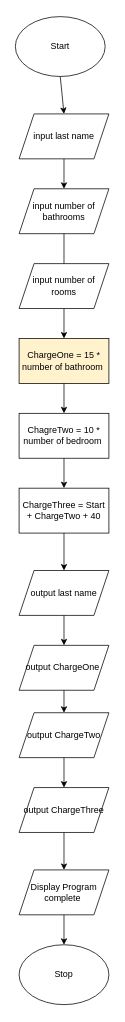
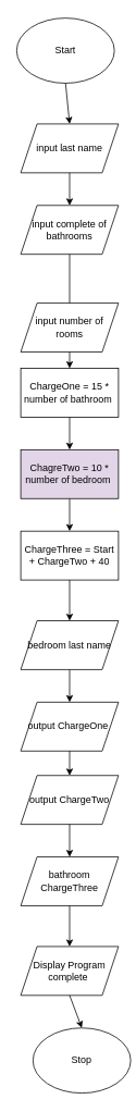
  <mxCell id="0" />
  <mxCell id="1" parent="0" />
  <mxCell id="2" value="Start" style="ellipse;whiteSpace=wrap;html=1;" vertex="1" parent="1"><mxGeometry x="20" y="20" width="120" height="80" as="geometry" /></mxCell>
  <mxCell id="3" value="" style="endArrow=classic;html=1;rounded=0;exitX=0.5;exitY=1;exitDx=0;exitDy=0;" edge="1" parent="1" source="2"><mxGeometry width="50" height="50" relative="1" as="geometry"><mxPoint x="55" y="260" as="sourcePoint" /><mxPoint x="85" y="150" as="targetPoint" /></mxGeometry></mxCell>
  <mxCell id="4" value="input last name" style="shape=parallelogram;perimeter=parallelogramPerimeter;whiteSpace=wrap;html=1;fixedSize=1;" vertex="1" parent="1"><mxGeometry x="25" y="150" width="120" height="60" as="geometry" /></mxCell>
  <mxCell id="5" value="" style="endArrow=classic;html=1;rounded=0;exitX=0.5;exitY=1;exitDx=0;exitDy=0;" edge="1" parent="1" source="4"><mxGeometry width="50" height="50" relative="1" as="geometry"><mxPoint x="55" y="260" as="sourcePoint" /><mxPoint x="85" y="250" as="targetPoint" /></mxGeometry></mxCell>
- <mxCell id="6" value="input number of bathrooms" style="shape=parallelogram;perimeter=parallelogramPerimeter;whiteSpace=wrap;html=1;fixedSize=1;" vertex="1" parent="1"><mxGeometry x="25" y="250" width="120" height="60" as="geometry" /></mxCell>
- <mxCell id="7" value="input number of rooms" style="shape=parallelogram;perimeter=parallelogramPerimeter;whiteSpace=wrap;html=1;fixedSize=1;" vertex="1" parent="1"><mxGeometry x="25" y="350" width="120" height="60" as="geometry" /></mxCell>
+ <mxCell id="6" value="input complete of bathrooms" style="shape=parallelogram;perimeter=parallelogramPerimeter;whiteSpace=wrap;html=1;fixedSize=1;" vertex="1" parent="1"><mxGeometry x="25" y="250" width="120" height="60" as="geometry" /></mxCell>
+ <mxCell id="7" value="input number of rooms" style="shape=parallelogram;perimeter=parallelogramPerimeter;whiteSpace=wrap;html=1;fixedSize=1;" vertex="1" parent="1"><mxGeometry x="25" y="370" width="120" height="60" as="geometry" /></mxCell>
  <mxCell id="8" value="" style="endArrow=none;html=1;rounded=0;exitX=0.5;exitY=1;exitDx=0;exitDy=0;entryX=0.5;entryY=0;entryDx=0;entryDy=0;" edge="1" parent="1" source="6" target="7"><mxGeometry width="50" height="50" relative="1" as="geometry"><mxPoint x="55" y="260" as="sourcePoint" /><mxPoint x="105" y="210" as="targetPoint" /></mxGeometry></mxCell>
  <mxCell id="9" value="" style="endArrow=classic;html=1;rounded=0;exitX=0.5;exitY=1;exitDx=0;exitDy=0;" edge="1" parent="1" source="7"><mxGeometry width="50" height="50" relative="1" as="geometry"><mxPoint x="55" y="260" as="sourcePoint" /><mxPoint x="85" y="450" as="targetPoint" /></mxGeometry></mxCell>
- <mxCell id="10" value="ChargeOne = 15 * number of bathroom&amp;nbsp;" style="rounded=0;whiteSpace=wrap;html=1;fillColor=#fff2cc;" vertex="1" parent="1"><mxGeometry x="25" y="450" width="120" height="60" as="geometry" /></mxCell>
+ <mxCell id="10" value="ChargeOne = 15 * number of bathroom&amp;nbsp;" style="rounded=0;whiteSpace=wrap;html=1;" vertex="1" parent="1"><mxGeometry x="25" y="450" width="120" height="60" as="geometry" /></mxCell>
  <mxCell id="11" value="" style="endArrow=classic;html=1;rounded=0;exitX=0.5;exitY=1;exitDx=0;exitDy=0;" edge="1" parent="1" source="10"><mxGeometry width="50" height="50" relative="1" as="geometry"><mxPoint x="55" y="370" as="sourcePoint" /><mxPoint x="85" y="550" as="targetPoint" /></mxGeometry></mxCell>
  <mxCell id="12" value="" style="endArrow=classic;html=1;rounded=0;exitX=0.5;exitY=1;exitDx=0;exitDy=0;" edge="1" parent="1" source="13"><mxGeometry width="50" height="50" relative="1" as="geometry"><mxPoint x="195" y="520" as="sourcePoint" /><mxPoint x="85" y="650" as="targetPoint" /></mxGeometry></mxCell>
- <mxCell id="13" value="ChagreTwo = 10 * number of bedroom&amp;nbsp;" style="rounded=0;whiteSpace=wrap;html=1;" vertex="1" parent="1"><mxGeometry x="25" y="550" width="120" height="60" as="geometry" /></mxCell>
+ <mxCell id="13" value="ChagreTwo = 10 * number of bedroom&amp;nbsp;" style="rounded=0;whiteSpace=wrap;html=1;fillColor=#e1d5e7;" vertex="1" parent="1"><mxGeometry x="25" y="550" width="120" height="60" as="geometry" /></mxCell>
  <mxCell id="14" value="ChargeThree = Start + ChargeTwo + 40" style="rounded=0;whiteSpace=wrap;html=1;" vertex="1" parent="1"><mxGeometry x="25" y="650" width="120" height="60" as="geometry" /></mxCell>
  <mxCell id="15" value="" style="endArrow=classic;html=1;rounded=0;exitX=0.5;exitY=1;exitDx=0;exitDy=0;" edge="1" parent="1" source="14"><mxGeometry width="50" height="50" relative="1" as="geometry"><mxPoint x="75" y="670" as="sourcePoint" /><mxPoint x="85" y="760" as="targetPoint" /></mxGeometry></mxCell>
- <mxCell id="16" value="output last name" style="shape=parallelogram;perimeter=parallelogramPerimeter;whiteSpace=wrap;html=1;fixedSize=1;" vertex="1" parent="1"><mxGeometry x="25" y="760" width="120" height="60" as="geometry" /></mxCell>
+ <mxCell id="16" value="bedroom last name" style="shape=parallelogram;perimeter=parallelogramPerimeter;whiteSpace=wrap;html=1;fixedSize=1;" vertex="1" parent="1"><mxGeometry x="25" y="760" width="120" height="60" as="geometry" /></mxCell>
  <mxCell id="17" value="" style="endArrow=classic;html=1;rounded=0;exitX=0.5;exitY=1;exitDx=0;exitDy=0;" edge="1" parent="1" source="16"><mxGeometry width="50" height="50" relative="1" as="geometry"><mxPoint x="75" y="670" as="sourcePoint" /><mxPoint x="85" y="860" as="targetPoint" /></mxGeometry></mxCell>
  <mxCell id="18" value="output ChargeOne&amp;nbsp;" style="shape=parallelogram;perimeter=parallelogramPerimeter;whiteSpace=wrap;html=1;fixedSize=1;" vertex="1" parent="1"><mxGeometry x="25" y="860" width="120" height="60" as="geometry" /></mxCell>
  <mxCell id="19" value="" style="endArrow=classic;html=1;rounded=0;exitX=0.5;exitY=1;exitDx=0;exitDy=0;" edge="1" parent="1" source="18"><mxGeometry width="50" height="50" relative="1" as="geometry"><mxPoint x="75" y="970" as="sourcePoint" /><mxPoint x="85" y="950" as="targetPoint" /></mxGeometry></mxCell>
  <mxCell id="20" value="output ChargeTwo" style="shape=parallelogram;perimeter=parallelogramPerimeter;whiteSpace=wrap;html=1;fixedSize=1;" vertex="1" parent="1"><mxGeometry x="25" y="950" width="120" height="60" as="geometry" /></mxCell>
  <mxCell id="21" value="" style="endArrow=classic;html=1;rounded=0;exitX=0.5;exitY=1;exitDx=0;exitDy=0;" edge="1" parent="1" source="20"><mxGeometry width="50" height="50" relative="1" as="geometry"><mxPoint x="75" y="970" as="sourcePoint" /><mxPoint x="85" y="1050" as="targetPoint" /></mxGeometry></mxCell>
- <mxCell id="22" value="output ChargeThree" style="shape=parallelogram;perimeter=parallelogramPerimeter;whiteSpace=wrap;html=1;fixedSize=1;" vertex="1" parent="1"><mxGeometry x="25" y="1050" width="120" height="60" as="geometry" /></mxCell>
+ <mxCell id="22" value="bathroom ChargeThree" style="shape=parallelogram;perimeter=parallelogramPerimeter;whiteSpace=wrap;html=1;fixedSize=1;" vertex="1" parent="1"><mxGeometry x="25" y="1050" width="120" height="60" as="geometry" /></mxCell>
  <mxCell id="23" value="" style="endArrow=classic;html=1;rounded=0;exitX=0.5;exitY=1;exitDx=0;exitDy=0;" edge="1" parent="1" source="22"><mxGeometry width="50" height="50" relative="1" as="geometry"><mxPoint x="125" y="1170" as="sourcePoint" /><mxPoint x="85" y="1160" as="targetPoint" /></mxGeometry></mxCell>
  <mxCell id="24" value="Display Program complete&amp;nbsp;" style="shape=parallelogram;perimeter=parallelogramPerimeter;whiteSpace=wrap;html=1;fixedSize=1;" vertex="1" parent="1"><mxGeometry x="25" y="1160" width="120" height="60" as="geometry" /></mxCell>
- <mxCell id="25" value="Stop" style="ellipse;whiteSpace=wrap;html=1;" vertex="1" parent="1"><mxGeometry x="25" y="1260" width="120" height="80" as="geometry" /></mxCell>
+ <mxCell id="25" value="Stop" style="ellipse;whiteSpace=wrap;html=1;" vertex="1" parent="1"><mxGeometry x="40" y="1260" width="120" height="80" as="geometry" /></mxCell>
  <mxCell id="26" value="" style="endArrow=classic;html=1;rounded=0;exitX=0.5;exitY=1;exitDx=0;exitDy=0;entryX=0.5;entryY=0;entryDx=0;entryDy=0;" edge="1" parent="1" source="24" target="25"><mxGeometry width="50" height="50" relative="1" as="geometry"><mxPoint x="125" y="1170" as="sourcePoint" /><mxPoint x="175" y="1120" as="targetPoint" /></mxGeometry></mxCell>
